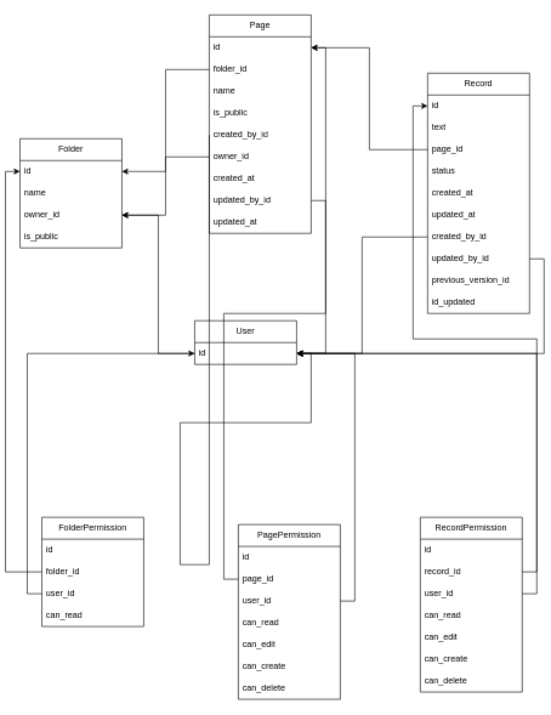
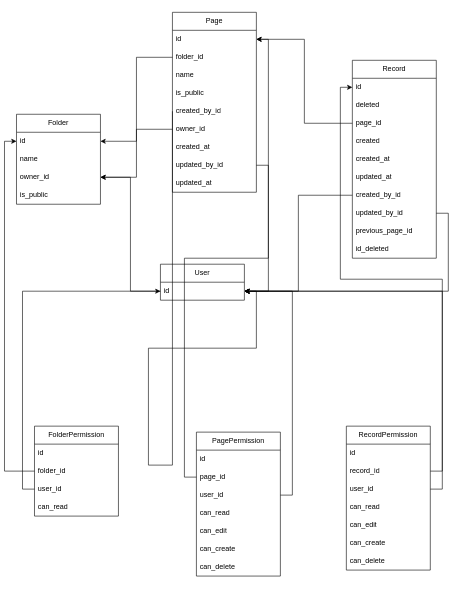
  <mxCell id="0" />
  <mxCell id="1" parent="0" />
  <mxCell id="2" value="Folder" style="swimlane;fontStyle=0;childLayout=stackLayout;horizontal=1;startSize=30;horizontalStack=0;resizeParent=1;resizeParentMax=0;resizeLast=0;collapsible=1;marginBottom=0;whiteSpace=wrap;html=1;" vertex="1" parent="1"><mxGeometry x="20" y="190" width="140" height="150" as="geometry" /></mxCell>
  <mxCell id="3" value="id" style="text;strokeColor=none;fillColor=none;align=left;verticalAlign=middle;spacingLeft=4;spacingRight=4;overflow=hidden;points=[[0,0.5],[1,0.5]];portConstraint=eastwest;rotatable=0;whiteSpace=wrap;html=1;" vertex="1" parent="2"><mxGeometry y="30" width="140" height="30" as="geometry" /></mxCell>
  <mxCell id="4" value="name" style="text;strokeColor=none;fillColor=none;align=left;verticalAlign=middle;spacingLeft=4;spacingRight=4;overflow=hidden;points=[[0,0.5],[1,0.5]];portConstraint=eastwest;rotatable=0;whiteSpace=wrap;html=1;" vertex="1" parent="2"><mxGeometry y="60" width="140" height="30" as="geometry" /></mxCell>
  <mxCell id="5" value="owner_id" style="text;strokeColor=none;fillColor=none;align=left;verticalAlign=middle;spacingLeft=4;spacingRight=4;overflow=hidden;points=[[0,0.5],[1,0.5]];portConstraint=eastwest;rotatable=0;whiteSpace=wrap;html=1;" vertex="1" parent="2"><mxGeometry y="90" width="140" height="30" as="geometry" /></mxCell>
  <mxCell id="6" value="is_public" style="text;strokeColor=none;fillColor=none;align=left;verticalAlign=middle;spacingLeft=4;spacingRight=4;overflow=hidden;points=[[0,0.5],[1,0.5]];portConstraint=eastwest;rotatable=0;whiteSpace=wrap;html=1;" vertex="1" parent="2"><mxGeometry y="120" width="140" height="30" as="geometry" /></mxCell>
  <mxCell id="7" value="FolderPermission" style="swimlane;fontStyle=0;childLayout=stackLayout;horizontal=1;startSize=30;horizontalStack=0;resizeParent=1;resizeParentMax=0;resizeLast=0;collapsible=1;marginBottom=0;whiteSpace=wrap;html=1;" vertex="1" parent="1"><mxGeometry x="50" y="710" width="140" height="150" as="geometry" /></mxCell>
  <mxCell id="8" value="id" style="text;strokeColor=none;fillColor=none;align=left;verticalAlign=middle;spacingLeft=4;spacingRight=4;overflow=hidden;points=[[0,0.5],[1,0.5]];portConstraint=eastwest;rotatable=0;whiteSpace=wrap;html=1;" vertex="1" parent="7"><mxGeometry y="30" width="140" height="30" as="geometry" /></mxCell>
  <mxCell id="9" value="folder_id" style="text;strokeColor=none;fillColor=none;align=left;verticalAlign=middle;spacingLeft=4;spacingRight=4;overflow=hidden;points=[[0,0.5],[1,0.5]];portConstraint=eastwest;rotatable=0;whiteSpace=wrap;html=1;" vertex="1" parent="7"><mxGeometry y="60" width="140" height="30" as="geometry" /></mxCell>
  <mxCell id="10" value="user_id" style="text;strokeColor=none;fillColor=none;align=left;verticalAlign=middle;spacingLeft=4;spacingRight=4;overflow=hidden;points=[[0,0.5],[1,0.5]];portConstraint=eastwest;rotatable=0;whiteSpace=wrap;html=1;" vertex="1" parent="7"><mxGeometry y="90" width="140" height="30" as="geometry" /></mxCell>
  <mxCell id="11" value="can_read" style="text;strokeColor=none;fillColor=none;align=left;verticalAlign=middle;spacingLeft=4;spacingRight=4;overflow=hidden;points=[[0,0.5],[1,0.5]];portConstraint=eastwest;rotatable=0;whiteSpace=wrap;html=1;" vertex="1" parent="7"><mxGeometry y="120" width="140" height="30" as="geometry" /></mxCell>
  <mxCell id="12" value="Page" style="swimlane;fontStyle=0;childLayout=stackLayout;horizontal=1;startSize=30;horizontalStack=0;resizeParent=1;resizeParentMax=0;resizeLast=0;collapsible=1;marginBottom=0;whiteSpace=wrap;html=1;" vertex="1" parent="1"><mxGeometry x="280" y="20" width="140" height="300" as="geometry" /></mxCell>
  <mxCell id="13" value="id" style="text;strokeColor=none;fillColor=none;align=left;verticalAlign=middle;spacingLeft=4;spacingRight=4;overflow=hidden;points=[[0,0.5],[1,0.5]];portConstraint=eastwest;rotatable=0;whiteSpace=wrap;html=1;" vertex="1" parent="12"><mxGeometry y="30" width="140" height="30" as="geometry" /></mxCell>
  <mxCell id="14" value="folder_id" style="text;strokeColor=none;fillColor=none;align=left;verticalAlign=middle;spacingLeft=4;spacingRight=4;overflow=hidden;points=[[0,0.5],[1,0.5]];portConstraint=eastwest;rotatable=0;whiteSpace=wrap;html=1;" vertex="1" parent="12"><mxGeometry y="60" width="140" height="30" as="geometry" /></mxCell>
  <mxCell id="15" value="name" style="text;strokeColor=none;fillColor=none;align=left;verticalAlign=middle;spacingLeft=4;spacingRight=4;overflow=hidden;points=[[0,0.5],[1,0.5]];portConstraint=eastwest;rotatable=0;whiteSpace=wrap;html=1;" vertex="1" parent="12"><mxGeometry y="90" width="140" height="30" as="geometry" /></mxCell>
  <mxCell id="16" value="is_public" style="text;strokeColor=none;fillColor=none;align=left;verticalAlign=middle;spacingLeft=4;spacingRight=4;overflow=hidden;points=[[0,0.5],[1,0.5]];portConstraint=eastwest;rotatable=0;whiteSpace=wrap;html=1;" vertex="1" parent="12"><mxGeometry y="120" width="140" height="30" as="geometry" /></mxCell>
  <mxCell id="17" value="created_by_id" style="text;strokeColor=none;fillColor=none;align=left;verticalAlign=middle;spacingLeft=4;spacingRight=4;overflow=hidden;points=[[0,0.5],[1,0.5]];portConstraint=eastwest;rotatable=0;whiteSpace=wrap;html=1;" vertex="1" parent="12"><mxGeometry y="150" width="140" height="30" as="geometry" /></mxCell>
  <mxCell id="18" value="owner_id" style="text;strokeColor=none;fillColor=none;align=left;verticalAlign=middle;spacingLeft=4;spacingRight=4;overflow=hidden;points=[[0,0.5],[1,0.5]];portConstraint=eastwest;rotatable=0;whiteSpace=wrap;html=1;" vertex="1" parent="12"><mxGeometry y="180" width="140" height="30" as="geometry" /></mxCell>
  <mxCell id="19" value="created_at" style="text;strokeColor=none;fillColor=none;align=left;verticalAlign=middle;spacingLeft=4;spacingRight=4;overflow=hidden;points=[[0,0.5],[1,0.5]];portConstraint=eastwest;rotatable=0;whiteSpace=wrap;html=1;" vertex="1" parent="12"><mxGeometry y="210" width="140" height="30" as="geometry" /></mxCell>
  <mxCell id="20" value="updated_by_id" style="text;strokeColor=none;fillColor=none;align=left;verticalAlign=middle;spacingLeft=4;spacingRight=4;overflow=hidden;points=[[0,0.5],[1,0.5]];portConstraint=eastwest;rotatable=0;whiteSpace=wrap;html=1;" vertex="1" parent="12"><mxGeometry y="240" width="140" height="30" as="geometry" /></mxCell>
  <mxCell id="21" value="updated_at" style="text;strokeColor=none;fillColor=none;align=left;verticalAlign=middle;spacingLeft=4;spacingRight=4;overflow=hidden;points=[[0,0.5],[1,0.5]];portConstraint=eastwest;rotatable=0;whiteSpace=wrap;html=1;" vertex="1" parent="12"><mxGeometry y="270" width="140" height="30" as="geometry" /></mxCell>
  <mxCell id="22" value="Record" style="swimlane;fontStyle=0;childLayout=stackLayout;horizontal=1;startSize=30;horizontalStack=0;resizeParent=1;resizeParentMax=0;resizeLast=0;collapsible=1;marginBottom=0;whiteSpace=wrap;html=1;" vertex="1" parent="1"><mxGeometry x="580" y="100" width="140" height="330" as="geometry" /></mxCell>
  <mxCell id="23" value="id" style="text;strokeColor=none;fillColor=none;align=left;verticalAlign=middle;spacingLeft=4;spacingRight=4;overflow=hidden;points=[[0,0.5],[1,0.5]];portConstraint=eastwest;rotatable=0;whiteSpace=wrap;html=1;" vertex="1" parent="22"><mxGeometry y="30" width="140" height="30" as="geometry" /></mxCell>
- <mxCell id="24" value="text" style="text;strokeColor=none;fillColor=none;align=left;verticalAlign=middle;spacingLeft=4;spacingRight=4;overflow=hidden;points=[[0,0.5],[1,0.5]];portConstraint=eastwest;rotatable=0;whiteSpace=wrap;html=1;" vertex="1" parent="22"><mxGeometry y="60" width="140" height="30" as="geometry" /></mxCell>
+ <mxCell id="24" value="deleted" style="text;strokeColor=none;fillColor=none;align=left;verticalAlign=middle;spacingLeft=4;spacingRight=4;overflow=hidden;points=[[0,0.5],[1,0.5]];portConstraint=eastwest;rotatable=0;whiteSpace=wrap;html=1;" vertex="1" parent="22"><mxGeometry y="60" width="140" height="30" as="geometry" /></mxCell>
  <mxCell id="25" value="page_id" style="text;strokeColor=none;fillColor=none;align=left;verticalAlign=middle;spacingLeft=4;spacingRight=4;overflow=hidden;points=[[0,0.5],[1,0.5]];portConstraint=eastwest;rotatable=0;whiteSpace=wrap;html=1;" vertex="1" parent="22"><mxGeometry y="90" width="140" height="30" as="geometry" /></mxCell>
- <mxCell id="26" value="status" style="text;strokeColor=none;fillColor=none;align=left;verticalAlign=middle;spacingLeft=4;spacingRight=4;overflow=hidden;points=[[0,0.5],[1,0.5]];portConstraint=eastwest;rotatable=0;whiteSpace=wrap;html=1;" vertex="1" parent="22"><mxGeometry y="120" width="140" height="30" as="geometry" /></mxCell>
+ <mxCell id="26" value="created" style="text;strokeColor=none;fillColor=none;align=left;verticalAlign=middle;spacingLeft=4;spacingRight=4;overflow=hidden;points=[[0,0.5],[1,0.5]];portConstraint=eastwest;rotatable=0;whiteSpace=wrap;html=1;" vertex="1" parent="22"><mxGeometry y="120" width="140" height="30" as="geometry" /></mxCell>
  <mxCell id="27" value="created_at" style="text;strokeColor=none;fillColor=none;align=left;verticalAlign=middle;spacingLeft=4;spacingRight=4;overflow=hidden;points=[[0,0.5],[1,0.5]];portConstraint=eastwest;rotatable=0;whiteSpace=wrap;html=1;" vertex="1" parent="22"><mxGeometry y="150" width="140" height="30" as="geometry" /></mxCell>
  <mxCell id="28" value="updated_at" style="text;strokeColor=none;fillColor=none;align=left;verticalAlign=middle;spacingLeft=4;spacingRight=4;overflow=hidden;points=[[0,0.5],[1,0.5]];portConstraint=eastwest;rotatable=0;whiteSpace=wrap;html=1;" vertex="1" parent="22"><mxGeometry y="180" width="140" height="30" as="geometry" /></mxCell>
  <mxCell id="29" value="created_by_id" style="text;strokeColor=none;fillColor=none;align=left;verticalAlign=middle;spacingLeft=4;spacingRight=4;overflow=hidden;points=[[0,0.5],[1,0.5]];portConstraint=eastwest;rotatable=0;whiteSpace=wrap;html=1;" vertex="1" parent="22"><mxGeometry y="210" width="140" height="30" as="geometry" /></mxCell>
  <mxCell id="30" value="updated_by_id" style="text;strokeColor=none;fillColor=none;align=left;verticalAlign=middle;spacingLeft=4;spacingRight=4;overflow=hidden;points=[[0,0.5],[1,0.5]];portConstraint=eastwest;rotatable=0;whiteSpace=wrap;html=1;" vertex="1" parent="22"><mxGeometry y="240" width="140" height="30" as="geometry" /></mxCell>
- <mxCell id="31" value="previous_version_id" style="text;strokeColor=none;fillColor=none;align=left;verticalAlign=middle;spacingLeft=4;spacingRight=4;overflow=hidden;points=[[0,0.5],[1,0.5]];portConstraint=eastwest;rotatable=0;whiteSpace=wrap;html=1;" vertex="1" parent="22"><mxGeometry y="270" width="140" height="30" as="geometry" /></mxCell>
- <mxCell id="32" value="id_updated" style="text;strokeColor=none;fillColor=none;align=left;verticalAlign=middle;spacingLeft=4;spacingRight=4;overflow=hidden;points=[[0,0.5],[1,0.5]];portConstraint=eastwest;rotatable=0;whiteSpace=wrap;html=1;" vertex="1" parent="22"><mxGeometry y="300" width="140" height="30" as="geometry" /></mxCell>
+ <mxCell id="31" value="previous_page_id" style="text;strokeColor=none;fillColor=none;align=left;verticalAlign=middle;spacingLeft=4;spacingRight=4;overflow=hidden;points=[[0,0.5],[1,0.5]];portConstraint=eastwest;rotatable=0;whiteSpace=wrap;html=1;" vertex="1" parent="22"><mxGeometry y="270" width="140" height="30" as="geometry" /></mxCell>
+ <mxCell id="32" value="id_deleted" style="text;strokeColor=none;fillColor=none;align=left;verticalAlign=middle;spacingLeft=4;spacingRight=4;overflow=hidden;points=[[0,0.5],[1,0.5]];portConstraint=eastwest;rotatable=0;whiteSpace=wrap;html=1;" vertex="1" parent="22"><mxGeometry y="300" width="140" height="30" as="geometry" /></mxCell>
  <mxCell id="33" value="User" style="swimlane;fontStyle=0;childLayout=stackLayout;horizontal=1;startSize=30;horizontalStack=0;resizeParent=1;resizeParentMax=0;resizeLast=0;collapsible=1;marginBottom=0;whiteSpace=wrap;html=1;" vertex="1" parent="1"><mxGeometry x="260" y="440" width="140" height="60" as="geometry" /></mxCell>
  <mxCell id="34" value="id" style="text;strokeColor=none;fillColor=none;align=left;verticalAlign=middle;spacingLeft=4;spacingRight=4;overflow=hidden;points=[[0,0.5],[1,0.5]];portConstraint=eastwest;rotatable=0;whiteSpace=wrap;html=1;" vertex="1" parent="33"><mxGeometry y="30" width="140" height="30" as="geometry" /></mxCell>
  <mxCell id="35" value="PagePermission" style="swimlane;fontStyle=0;childLayout=stackLayout;horizontal=1;startSize=30;horizontalStack=0;resizeParent=1;resizeParentMax=0;resizeLast=0;collapsible=1;marginBottom=0;whiteSpace=wrap;html=1;" vertex="1" parent="1"><mxGeometry x="320" y="720" width="140" height="240" as="geometry" /></mxCell>
  <mxCell id="36" value="id" style="text;strokeColor=none;fillColor=none;align=left;verticalAlign=middle;spacingLeft=4;spacingRight=4;overflow=hidden;points=[[0,0.5],[1,0.5]];portConstraint=eastwest;rotatable=0;whiteSpace=wrap;html=1;" vertex="1" parent="35"><mxGeometry y="30" width="140" height="30" as="geometry" /></mxCell>
  <mxCell id="37" value="page_id" style="text;strokeColor=none;fillColor=none;align=left;verticalAlign=middle;spacingLeft=4;spacingRight=4;overflow=hidden;points=[[0,0.5],[1,0.5]];portConstraint=eastwest;rotatable=0;whiteSpace=wrap;html=1;" vertex="1" parent="35"><mxGeometry y="60" width="140" height="30" as="geometry" /></mxCell>
  <mxCell id="38" value="user_id" style="text;strokeColor=none;fillColor=none;align=left;verticalAlign=middle;spacingLeft=4;spacingRight=4;overflow=hidden;points=[[0,0.5],[1,0.5]];portConstraint=eastwest;rotatable=0;whiteSpace=wrap;html=1;" vertex="1" parent="35"><mxGeometry y="90" width="140" height="30" as="geometry" /></mxCell>
  <mxCell id="39" value="can_read" style="text;strokeColor=none;fillColor=none;align=left;verticalAlign=middle;spacingLeft=4;spacingRight=4;overflow=hidden;points=[[0,0.5],[1,0.5]];portConstraint=eastwest;rotatable=0;whiteSpace=wrap;html=1;" vertex="1" parent="35"><mxGeometry y="120" width="140" height="30" as="geometry" /></mxCell>
  <mxCell id="40" value="can_edit" style="text;strokeColor=none;fillColor=none;align=left;verticalAlign=middle;spacingLeft=4;spacingRight=4;overflow=hidden;points=[[0,0.5],[1,0.5]];portConstraint=eastwest;rotatable=0;whiteSpace=wrap;html=1;" vertex="1" parent="35"><mxGeometry y="150" width="140" height="30" as="geometry" /></mxCell>
  <mxCell id="41" value="can_create" style="text;strokeColor=none;fillColor=none;align=left;verticalAlign=middle;spacingLeft=4;spacingRight=4;overflow=hidden;points=[[0,0.5],[1,0.5]];portConstraint=eastwest;rotatable=0;whiteSpace=wrap;html=1;" vertex="1" parent="35"><mxGeometry y="180" width="140" height="30" as="geometry" /></mxCell>
  <mxCell id="42" value="can_delete" style="text;strokeColor=none;fillColor=none;align=left;verticalAlign=middle;spacingLeft=4;spacingRight=4;overflow=hidden;points=[[0,0.5],[1,0.5]];portConstraint=eastwest;rotatable=0;whiteSpace=wrap;html=1;" vertex="1" parent="35"><mxGeometry y="210" width="140" height="30" as="geometry" /></mxCell>
  <mxCell id="43" value="RecordPermission" style="swimlane;fontStyle=0;childLayout=stackLayout;horizontal=1;startSize=30;horizontalStack=0;resizeParent=1;resizeParentMax=0;resizeLast=0;collapsible=1;marginBottom=0;whiteSpace=wrap;html=1;" vertex="1" parent="1"><mxGeometry x="570" y="710" width="140" height="240" as="geometry" /></mxCell>
  <mxCell id="44" value="id" style="text;strokeColor=none;fillColor=none;align=left;verticalAlign=middle;spacingLeft=4;spacingRight=4;overflow=hidden;points=[[0,0.5],[1,0.5]];portConstraint=eastwest;rotatable=0;whiteSpace=wrap;html=1;" vertex="1" parent="43"><mxGeometry y="30" width="140" height="30" as="geometry" /></mxCell>
  <mxCell id="45" value="record_id" style="text;strokeColor=none;fillColor=none;align=left;verticalAlign=middle;spacingLeft=4;spacingRight=4;overflow=hidden;points=[[0,0.5],[1,0.5]];portConstraint=eastwest;rotatable=0;whiteSpace=wrap;html=1;" vertex="1" parent="43"><mxGeometry y="60" width="140" height="30" as="geometry" /></mxCell>
  <mxCell id="46" value="user_id" style="text;strokeColor=none;fillColor=none;align=left;verticalAlign=middle;spacingLeft=4;spacingRight=4;overflow=hidden;points=[[0,0.5],[1,0.5]];portConstraint=eastwest;rotatable=0;whiteSpace=wrap;html=1;" vertex="1" parent="43"><mxGeometry y="90" width="140" height="30" as="geometry" /></mxCell>
  <mxCell id="47" value="can_read" style="text;strokeColor=none;fillColor=none;align=left;verticalAlign=middle;spacingLeft=4;spacingRight=4;overflow=hidden;points=[[0,0.5],[1,0.5]];portConstraint=eastwest;rotatable=0;whiteSpace=wrap;html=1;" vertex="1" parent="43"><mxGeometry y="120" width="140" height="30" as="geometry" /></mxCell>
  <mxCell id="48" value="can_edit" style="text;strokeColor=none;fillColor=none;align=left;verticalAlign=middle;spacingLeft=4;spacingRight=4;overflow=hidden;points=[[0,0.5],[1,0.5]];portConstraint=eastwest;rotatable=0;whiteSpace=wrap;html=1;" vertex="1" parent="43"><mxGeometry y="150" width="140" height="30" as="geometry" /></mxCell>
  <mxCell id="49" value="can_create" style="text;strokeColor=none;fillColor=none;align=left;verticalAlign=middle;spacingLeft=4;spacingRight=4;overflow=hidden;points=[[0,0.5],[1,0.5]];portConstraint=eastwest;rotatable=0;whiteSpace=wrap;html=1;" vertex="1" parent="43"><mxGeometry y="180" width="140" height="30" as="geometry" /></mxCell>
  <mxCell id="50" value="can_delete" style="text;strokeColor=none;fillColor=none;align=left;verticalAlign=middle;spacingLeft=4;spacingRight=4;overflow=hidden;points=[[0,0.5],[1,0.5]];portConstraint=eastwest;rotatable=0;whiteSpace=wrap;html=1;" vertex="1" parent="43"><mxGeometry y="210" width="140" height="30" as="geometry" /></mxCell>
  <mxCell id="51" style="edgeStyle=orthogonalEdgeStyle;rounded=0;orthogonalLoop=1;jettySize=auto;html=1;exitX=0;exitY=0.5;exitDx=0;exitDy=0;" edge="1" parent="1" source="34" target="5"><mxGeometry relative="1" as="geometry" /></mxCell>
  <mxCell id="52" style="edgeStyle=orthogonalEdgeStyle;rounded=0;orthogonalLoop=1;jettySize=auto;html=1;exitX=0;exitY=0.5;exitDx=0;exitDy=0;" edge="1" parent="1" source="14" target="3"><mxGeometry relative="1" as="geometry" /></mxCell>
  <mxCell id="53" style="edgeStyle=orthogonalEdgeStyle;rounded=0;orthogonalLoop=1;jettySize=auto;html=1;exitX=0;exitY=0.5;exitDx=0;exitDy=0;" edge="1" parent="1" source="17" target="34"><mxGeometry relative="1" as="geometry"><Array as="points"><mxPoint x="240" y="775" /><mxPoint x="240" y="580" /><mxPoint x="420" y="580" /><mxPoint x="420" y="485" /></Array></mxGeometry></mxCell>
  <mxCell id="54" style="edgeStyle=orthogonalEdgeStyle;rounded=0;orthogonalLoop=1;jettySize=auto;html=1;exitX=0;exitY=0.5;exitDx=0;exitDy=0;" edge="1" parent="1" source="18" target="5"><mxGeometry relative="1" as="geometry" /></mxCell>
  <mxCell id="55" style="edgeStyle=orthogonalEdgeStyle;rounded=0;orthogonalLoop=1;jettySize=auto;html=1;exitX=1;exitY=0.5;exitDx=0;exitDy=0;" edge="1" parent="1" source="20" target="34"><mxGeometry relative="1" as="geometry" /></mxCell>
  <mxCell id="56" style="edgeStyle=orthogonalEdgeStyle;rounded=0;orthogonalLoop=1;jettySize=auto;html=1;exitX=0;exitY=0.5;exitDx=0;exitDy=0;" edge="1" parent="1" source="25" target="13"><mxGeometry relative="1" as="geometry" /></mxCell>
  <mxCell id="57" style="edgeStyle=orthogonalEdgeStyle;rounded=0;orthogonalLoop=1;jettySize=auto;html=1;exitX=0;exitY=0.5;exitDx=0;exitDy=0;" edge="1" parent="1" source="29" target="34"><mxGeometry relative="1" as="geometry" /></mxCell>
  <mxCell id="58" style="edgeStyle=orthogonalEdgeStyle;rounded=0;orthogonalLoop=1;jettySize=auto;html=1;exitX=1;exitY=0.5;exitDx=0;exitDy=0;" edge="1" parent="1" source="30" target="34"><mxGeometry relative="1" as="geometry" /></mxCell>
  <mxCell id="59" style="edgeStyle=orthogonalEdgeStyle;rounded=0;orthogonalLoop=1;jettySize=auto;html=1;exitX=0;exitY=0.5;exitDx=0;exitDy=0;entryX=0;entryY=0.5;entryDx=0;entryDy=0;" edge="1" parent="1" source="9" target="3"><mxGeometry relative="1" as="geometry" /></mxCell>
  <mxCell id="60" style="edgeStyle=orthogonalEdgeStyle;rounded=0;orthogonalLoop=1;jettySize=auto;html=1;exitX=0;exitY=0.5;exitDx=0;exitDy=0;" edge="1" parent="1" source="10" target="34"><mxGeometry relative="1" as="geometry" /></mxCell>
  <mxCell id="61" style="edgeStyle=orthogonalEdgeStyle;rounded=0;orthogonalLoop=1;jettySize=auto;html=1;exitX=0;exitY=0.5;exitDx=0;exitDy=0;" edge="1" parent="1" source="37" target="13"><mxGeometry relative="1" as="geometry" /></mxCell>
  <mxCell id="62" style="edgeStyle=orthogonalEdgeStyle;rounded=0;orthogonalLoop=1;jettySize=auto;html=1;exitX=1;exitY=0.5;exitDx=0;exitDy=0;" edge="1" parent="1" source="38" target="34"><mxGeometry relative="1" as="geometry" /></mxCell>
  <mxCell id="63" style="edgeStyle=orthogonalEdgeStyle;rounded=0;orthogonalLoop=1;jettySize=auto;html=1;exitX=1;exitY=0.5;exitDx=0;exitDy=0;" edge="1" parent="1" source="45" target="23"><mxGeometry relative="1" as="geometry" /></mxCell>
  <mxCell id="64" style="edgeStyle=orthogonalEdgeStyle;rounded=0;orthogonalLoop=1;jettySize=auto;html=1;exitX=1;exitY=0.5;exitDx=0;exitDy=0;" edge="1" parent="1" source="46" target="34"><mxGeometry relative="1" as="geometry" /></mxCell>
